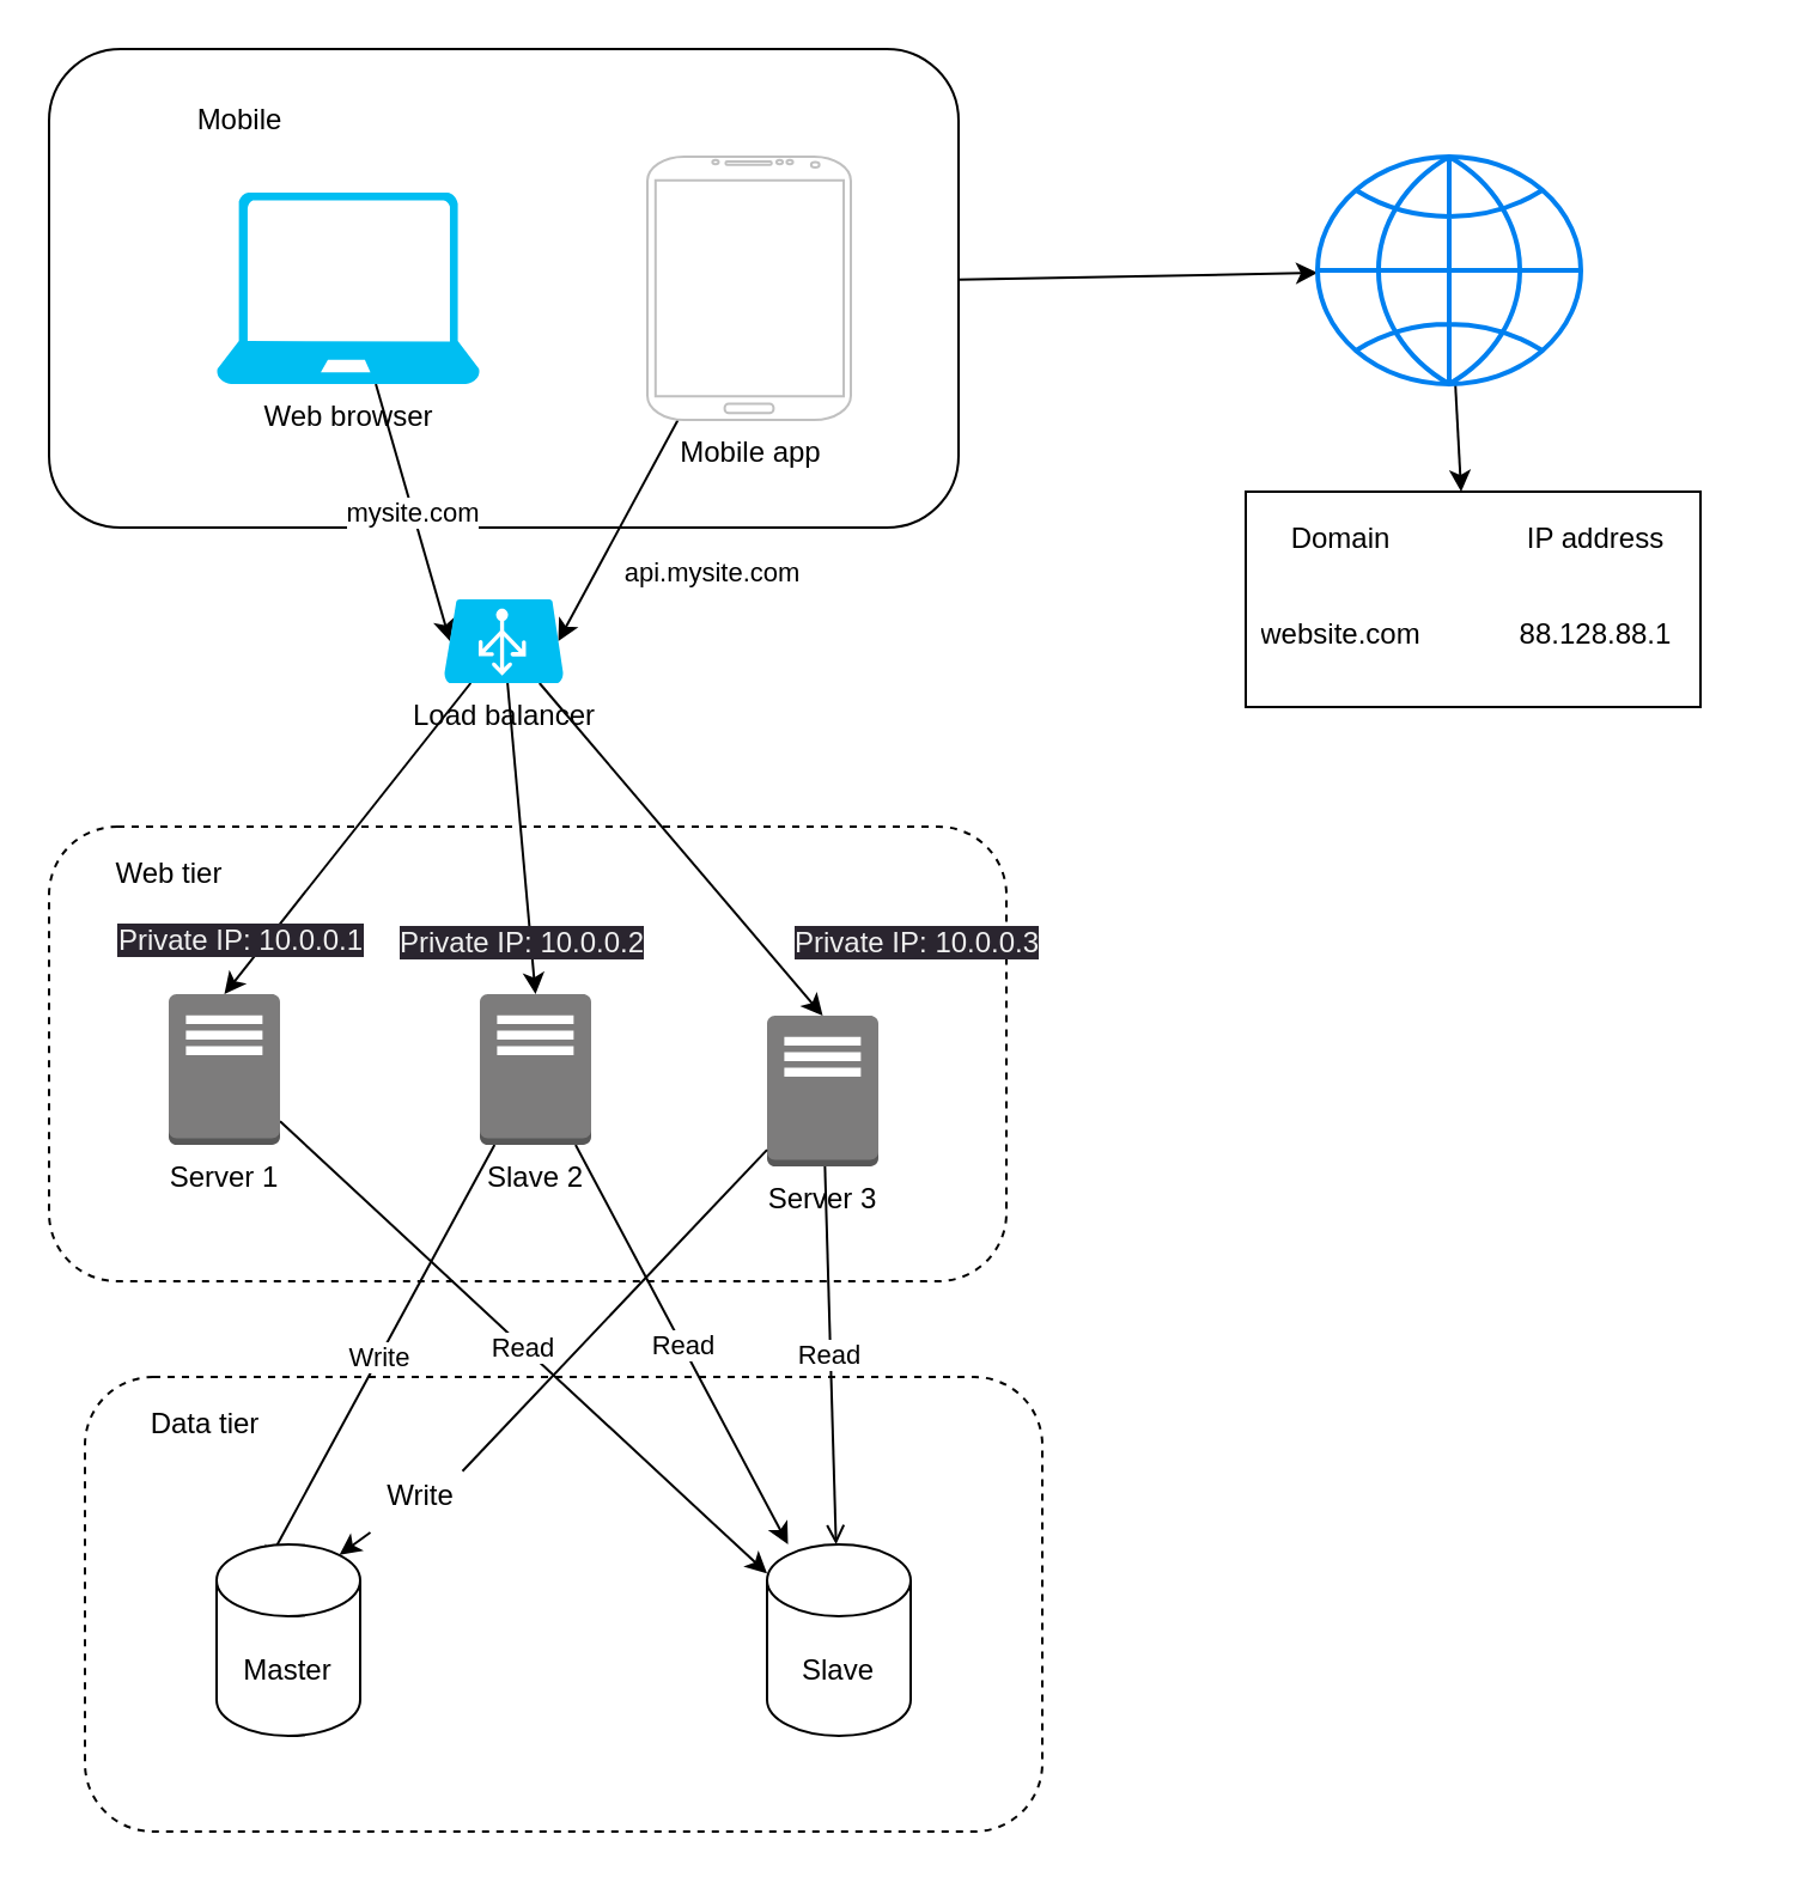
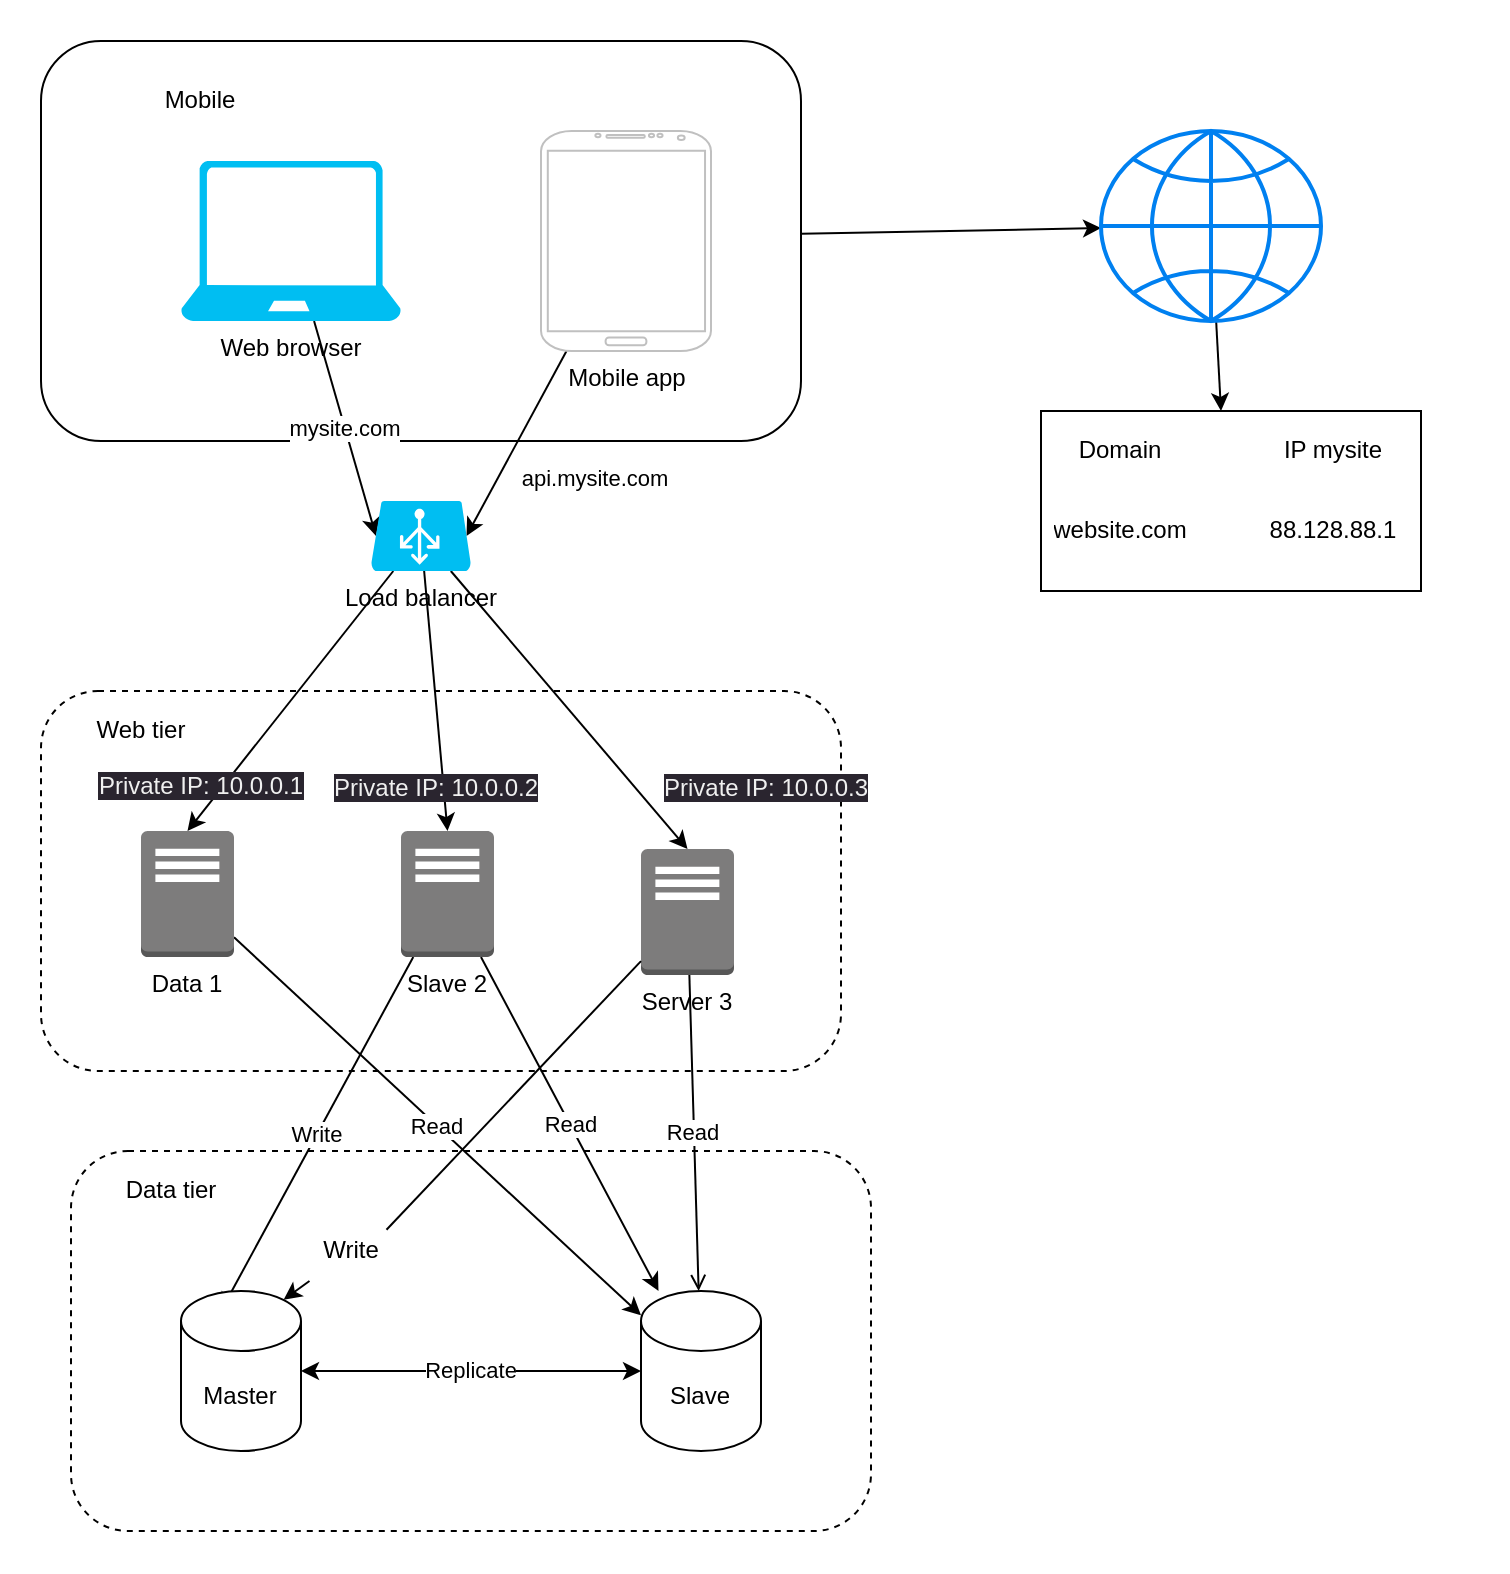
  <mxCell id="0" />
  <mxCell id="1" parent="0" />
  <mxCell id="2" value="" style="rounded=1;whiteSpace=wrap;html=1;dashed=1;" parent="1" vertex="1"><mxGeometry x="35" y="575" width="400" height="190" as="geometry" /></mxCell>
  <mxCell id="3" value="" style="rounded=0;whiteSpace=wrap;html=1;shadow=0;sketch=0;" parent="1" vertex="1"><mxGeometry x="520" y="205" width="190" height="90" as="geometry" /></mxCell>
  <mxCell id="4" value="" style="rounded=1;whiteSpace=wrap;html=1;dashed=1;" parent="1" vertex="1"><mxGeometry x="20" y="345" width="400" height="190" as="geometry" /></mxCell>
  <mxCell id="5" style="edgeStyle=none;html=1;" parent="1" source="6" target="13" edge="1"><mxGeometry relative="1" as="geometry" /></mxCell>
  <mxCell id="6" value="" style="rounded=1;whiteSpace=wrap;html=1;" parent="1" vertex="1"><mxGeometry x="20" y="20" width="380" height="200" as="geometry" /></mxCell>
  <mxCell id="7" value="Mobile" style="text;html=1;strokeColor=none;fillColor=none;align=center;verticalAlign=middle;whiteSpace=wrap;rounded=0;" parent="1" vertex="1"><mxGeometry x="70" y="35" width="60" height="30" as="geometry" /></mxCell>
  <mxCell id="8" value="api.mysite.com" style="edgeStyle=none;html=1;entryX=0.955;entryY=0.5;entryDx=0;entryDy=0;entryPerimeter=0;" edge="1" parent="1" source="9" target="29"><mxGeometry x="-0.053" y="42" relative="1" as="geometry"><mxPoint x="1" as="offset" /></mxGeometry></mxCell>
  <mxCell id="9" value="Mobile app" style="verticalLabelPosition=bottom;verticalAlign=top;html=1;shadow=0;dashed=0;strokeWidth=1;shape=mxgraph.android.phone2;strokeColor=#c0c0c0;" parent="1" vertex="1"><mxGeometry x="270" y="65" width="85" height="110" as="geometry" /></mxCell>
  <mxCell id="10" value="mysite.com" style="edgeStyle=none;html=1;entryX=0.05;entryY=0.5;entryDx=0;entryDy=0;entryPerimeter=0;" edge="1" parent="1" source="11" target="29"><mxGeometry relative="1" as="geometry" /></mxCell>
  <mxCell id="11" value="Web browser" style="verticalLabelPosition=bottom;html=1;verticalAlign=top;align=center;strokeColor=none;fillColor=#00BEF2;shape=mxgraph.azure.laptop;pointerEvents=1;" parent="1" vertex="1"><mxGeometry x="90" y="80" width="110" height="80" as="geometry" /></mxCell>
  <mxCell id="12" style="edgeStyle=none;html=1;" parent="1" source="13" edge="1"><mxGeometry relative="1" as="geometry"><mxPoint x="610" y="205" as="targetPoint" /></mxGeometry></mxCell>
  <mxCell id="13" value="" style="html=1;verticalLabelPosition=bottom;align=center;labelBackgroundColor=#ffffff;verticalAlign=top;strokeWidth=2;strokeColor=#0080F0;shadow=0;dashed=0;shape=mxgraph.ios7.icons.globe;" parent="1" vertex="1"><mxGeometry x="550" y="65" width="110" height="95" as="geometry" /></mxCell>
  <mxCell id="14" value="Read" style="edgeStyle=none;html=1;startArrow=none;startFill=0;" parent="1" source="15" target="37" edge="1"><mxGeometry relative="1" as="geometry" /></mxCell>
- <mxCell id="15" value="Server 1" style="outlineConnect=0;dashed=0;verticalLabelPosition=bottom;verticalAlign=top;align=center;html=1;shape=mxgraph.aws3.traditional_server;fillColor=#7D7C7C;gradientColor=none;" parent="1" vertex="1"><mxGeometry x="70" y="415" width="46.5" height="63" as="geometry" /></mxCell>
+ <mxCell id="15" value="Data 1" style="outlineConnect=0;dashed=0;verticalLabelPosition=bottom;verticalAlign=top;align=center;html=1;shape=mxgraph.aws3.traditional_server;fillColor=#7D7C7C;gradientColor=none;" parent="1" vertex="1"><mxGeometry x="70" y="415" width="46.5" height="63" as="geometry" /></mxCell>
  <mxCell id="16" value="Domain" style="shape=partialRectangle;html=1;whiteSpace=wrap;connectable=0;fillColor=none;top=0;left=0;bottom=0;right=0;overflow=hidden;fontSize=12;rounded=0;shadow=0;sketch=0;" parent="1" vertex="1"><mxGeometry x="520" y="205" width="80" height="40" as="geometry"><mxRectangle width="80" height="40" as="alternateBounds" /></mxGeometry></mxCell>
- <mxCell id="17" value="IP address" style="shape=partialRectangle;html=1;whiteSpace=wrap;connectable=0;fillColor=none;top=0;left=0;bottom=0;right=0;overflow=hidden;fontSize=12;rounded=0;shadow=0;sketch=0;" parent="1" vertex="1"><mxGeometry x="600" y="205" width="133" height="40" as="geometry"><mxRectangle width="133" height="40" as="alternateBounds" /></mxGeometry></mxCell>
+ <mxCell id="17" value="IP mysite" style="shape=partialRectangle;html=1;whiteSpace=wrap;connectable=0;fillColor=none;top=0;left=0;bottom=0;right=0;overflow=hidden;fontSize=12;rounded=0;shadow=0;sketch=0;" parent="1" vertex="1"><mxGeometry x="600" y="205" width="133" height="40" as="geometry"><mxRectangle width="133" height="40" as="alternateBounds" /></mxGeometry></mxCell>
  <mxCell id="18" value="website.com" style="shape=partialRectangle;html=1;whiteSpace=wrap;connectable=0;fillColor=none;top=0;left=0;bottom=0;right=0;overflow=hidden;fontSize=12;rounded=0;shadow=0;sketch=0;" parent="1" vertex="1"><mxGeometry x="520" y="245" width="80" height="40" as="geometry"><mxRectangle width="80" height="40" as="alternateBounds" /></mxGeometry></mxCell>
  <mxCell id="19" value="88.128.88.1" style="shape=partialRectangle;html=1;whiteSpace=wrap;connectable=0;fillColor=none;top=0;left=0;bottom=0;right=0;overflow=hidden;fontSize=12;rounded=0;shadow=0;sketch=0;" parent="1" vertex="1"><mxGeometry x="600" y="245" width="133" height="40" as="geometry"><mxRectangle width="133" height="40" as="alternateBounds" /></mxGeometry></mxCell>
  <mxCell id="20" value="Read" style="edgeStyle=none;html=1;startArrow=none;startFill=0;" parent="1" source="22" target="37" edge="1"><mxGeometry relative="1" as="geometry" /></mxCell>
  <mxCell id="21" value="Write" style="edgeStyle=none;html=1;entryX=0.333;entryY=0.125;entryDx=0;entryDy=0;entryPerimeter=0;startArrow=none;startFill=0;" parent="1" source="22" target="36" edge="1"><mxGeometry relative="1" as="geometry" /></mxCell>
  <mxCell id="22" value="Slave 2" style="outlineConnect=0;dashed=0;verticalLabelPosition=bottom;verticalAlign=top;align=center;html=1;shape=mxgraph.aws3.traditional_server;fillColor=#7D7C7C;gradientColor=none;" parent="1" vertex="1"><mxGeometry x="200" y="415" width="46.5" height="63" as="geometry" /></mxCell>
  <mxCell id="23" value="Read" style="edgeStyle=none;html=1;startArrow=none;startFill=0;endArrow=open;" parent="1" source="25" target="37" edge="1"><mxGeometry relative="1" as="geometry" /></mxCell>
  <mxCell id="24" style="edgeStyle=none;html=1;entryX=0.855;entryY=0;entryDx=0;entryDy=4.35;entryPerimeter=0;startArrow=none;startFill=0;" parent="1" source="39" target="36" edge="1"><mxGeometry relative="1" as="geometry" /></mxCell>
  <mxCell id="25" value="Server 3" style="outlineConnect=0;dashed=0;verticalLabelPosition=bottom;verticalAlign=top;align=center;html=1;shape=mxgraph.aws3.traditional_server;fillColor=#7D7C7C;gradientColor=none;" parent="1" vertex="1"><mxGeometry x="320" y="424" width="46.5" height="63" as="geometry" /></mxCell>
  <mxCell id="26" style="edgeStyle=none;html=1;entryX=0.5;entryY=0;entryDx=0;entryDy=0;entryPerimeter=0;" parent="1" source="29" target="15" edge="1"><mxGeometry relative="1" as="geometry" /></mxCell>
  <mxCell id="27" style="edgeStyle=none;html=1;entryX=0.5;entryY=0;entryDx=0;entryDy=0;entryPerimeter=0;" parent="1" source="29" target="22" edge="1"><mxGeometry relative="1" as="geometry" /></mxCell>
  <mxCell id="28" style="edgeStyle=none;html=1;entryX=0.5;entryY=0;entryDx=0;entryDy=0;entryPerimeter=0;" parent="1" source="29" target="25" edge="1"><mxGeometry relative="1" as="geometry" /></mxCell>
  <mxCell id="29" value="Load balancer" style="verticalLabelPosition=bottom;html=1;verticalAlign=top;align=center;strokeColor=none;fillColor=#00BEF2;shape=mxgraph.azure.azure_load_balancer;rounded=0;shadow=0;dashed=1;sketch=0;" parent="1" vertex="1"><mxGeometry x="185" y="250" width="50" height="35" as="geometry" /></mxCell>
  <mxCell id="30" value="&#10;&lt;span style=&quot;color: rgb(240, 240, 240); font-family: Helvetica; font-size: 12px; font-style: normal; font-variant-ligatures: normal; font-variant-caps: normal; font-weight: 400; letter-spacing: normal; orphans: 2; text-align: center; text-indent: 0px; text-transform: none; widows: 2; word-spacing: 0px; -webkit-text-stroke-width: 0px; background-color: rgb(42, 37, 47); text-decoration-thickness: initial; text-decoration-style: initial; text-decoration-color: initial; float: none; display: inline !important;&quot;&gt;Private IP: 10.0.0.1&lt;/span&gt;&#10;&#10;" style="text;html=1;align=center;verticalAlign=middle;resizable=0;points=[];autosize=1;strokeColor=none;fillColor=none;" parent="1" vertex="1"><mxGeometry x="35" y="370" width="130" height="60" as="geometry" /></mxCell>
  <mxCell id="31" value="&lt;span style=&quot;color: rgb(240, 240, 240); font-family: Helvetica; font-size: 12px; font-style: normal; font-variant-ligatures: normal; font-variant-caps: normal; font-weight: 400; letter-spacing: normal; orphans: 2; text-align: center; text-indent: 0px; text-transform: none; widows: 2; word-spacing: 0px; -webkit-text-stroke-width: 0px; background-color: rgb(42, 37, 47); text-decoration-thickness: initial; text-decoration-style: initial; text-decoration-color: initial; float: none; display: inline !important;&quot;&gt;Private IP: 10.0.0.2&lt;/span&gt;" style="text;whiteSpace=wrap;html=1;" parent="1" vertex="1"><mxGeometry x="165" y="380" width="140" height="40" as="geometry" /></mxCell>
  <mxCell id="32" value="&lt;span style=&quot;color: rgb(240, 240, 240); font-family: Helvetica; font-size: 12px; font-style: normal; font-variant-ligatures: normal; font-variant-caps: normal; font-weight: 400; letter-spacing: normal; orphans: 2; text-align: center; text-indent: 0px; text-transform: none; widows: 2; word-spacing: 0px; -webkit-text-stroke-width: 0px; background-color: rgb(42, 37, 47); text-decoration-thickness: initial; text-decoration-style: initial; text-decoration-color: initial; float: none; display: inline !important;&quot;&gt;Private IP: 10.0.0.3&lt;/span&gt;" style="text;whiteSpace=wrap;html=1;" parent="1" vertex="1"><mxGeometry x="330" y="380" width="140" height="40" as="geometry" /></mxCell>
  <mxCell id="33" value="Web tier" style="text;html=1;align=center;verticalAlign=middle;resizable=0;points=[];autosize=1;strokeColor=none;fillColor=none;" parent="1" vertex="1"><mxGeometry x="35" y="350" width="70" height="30" as="geometry" /></mxCell>
  <mxCell id="34" value="Data tier" style="text;html=1;align=center;verticalAlign=middle;resizable=0;points=[];autosize=1;strokeColor=none;fillColor=none;" parent="1" vertex="1"><mxGeometry x="50" y="580" width="70" height="30" as="geometry" /></mxCell>
+ <mxCell id="35" value="Replicate" style="edgeStyle=none;html=1;startArrow=classic;startFill=1;" parent="1" source="36" target="37" edge="1"><mxGeometry relative="1" as="geometry" /></mxCell>
  <mxCell id="36" value="Master" style="shape=cylinder3;whiteSpace=wrap;html=1;boundedLbl=1;backgroundOutline=1;size=15;" parent="1" vertex="1"><mxGeometry x="90" y="645" width="60" height="80" as="geometry" /></mxCell>
  <mxCell id="37" value="Slave" style="shape=cylinder3;whiteSpace=wrap;html=1;boundedLbl=1;backgroundOutline=1;size=15;" parent="1" vertex="1"><mxGeometry x="320" y="645" width="60" height="80" as="geometry" /></mxCell>
  <mxCell id="38" value="" style="edgeStyle=none;html=1;entryX=0.855;entryY=0;entryDx=0;entryDy=4.35;entryPerimeter=0;startArrow=none;startFill=0;endArrow=none;" parent="1" source="25" target="39" edge="1"><mxGeometry relative="1" as="geometry"><mxPoint x="320" y="477.817" as="sourcePoint" /><mxPoint x="141.3" y="649.35" as="targetPoint" /></mxGeometry></mxCell>
  <mxCell id="39" value="Write" style="text;html=1;align=center;verticalAlign=middle;resizable=0;points=[];autosize=1;strokeColor=none;fillColor=none;" parent="1" vertex="1"><mxGeometry x="150" y="610" width="50" height="30" as="geometry" /></mxCell>
